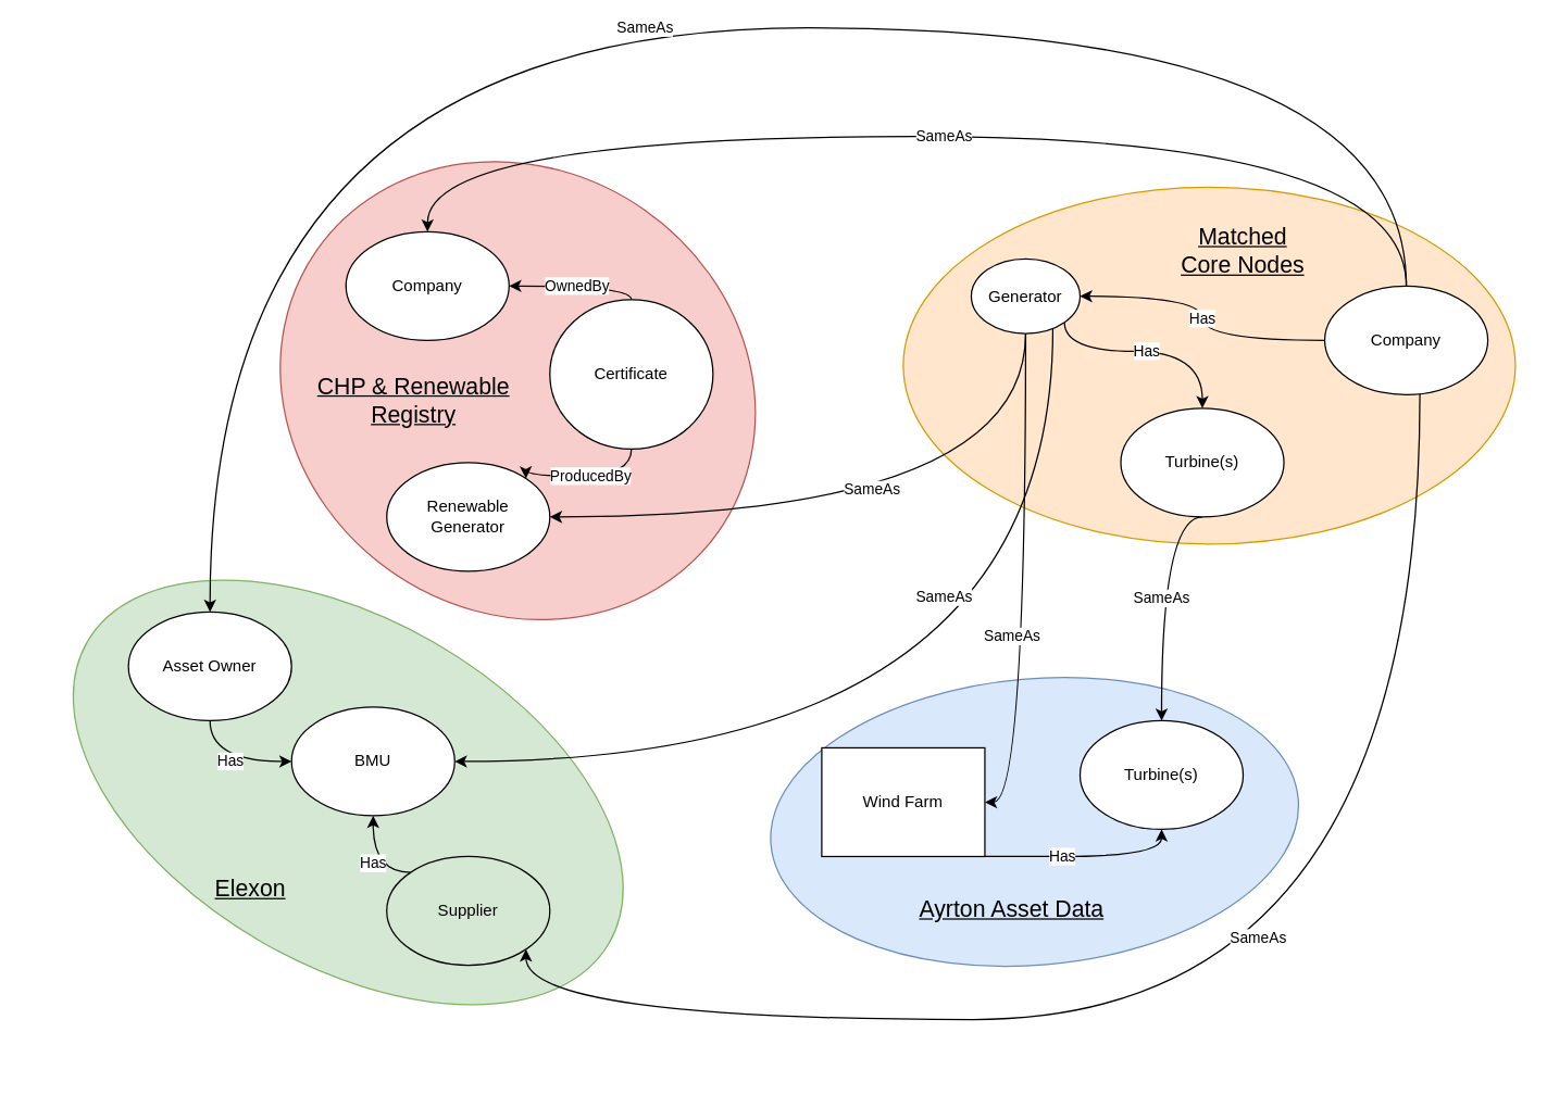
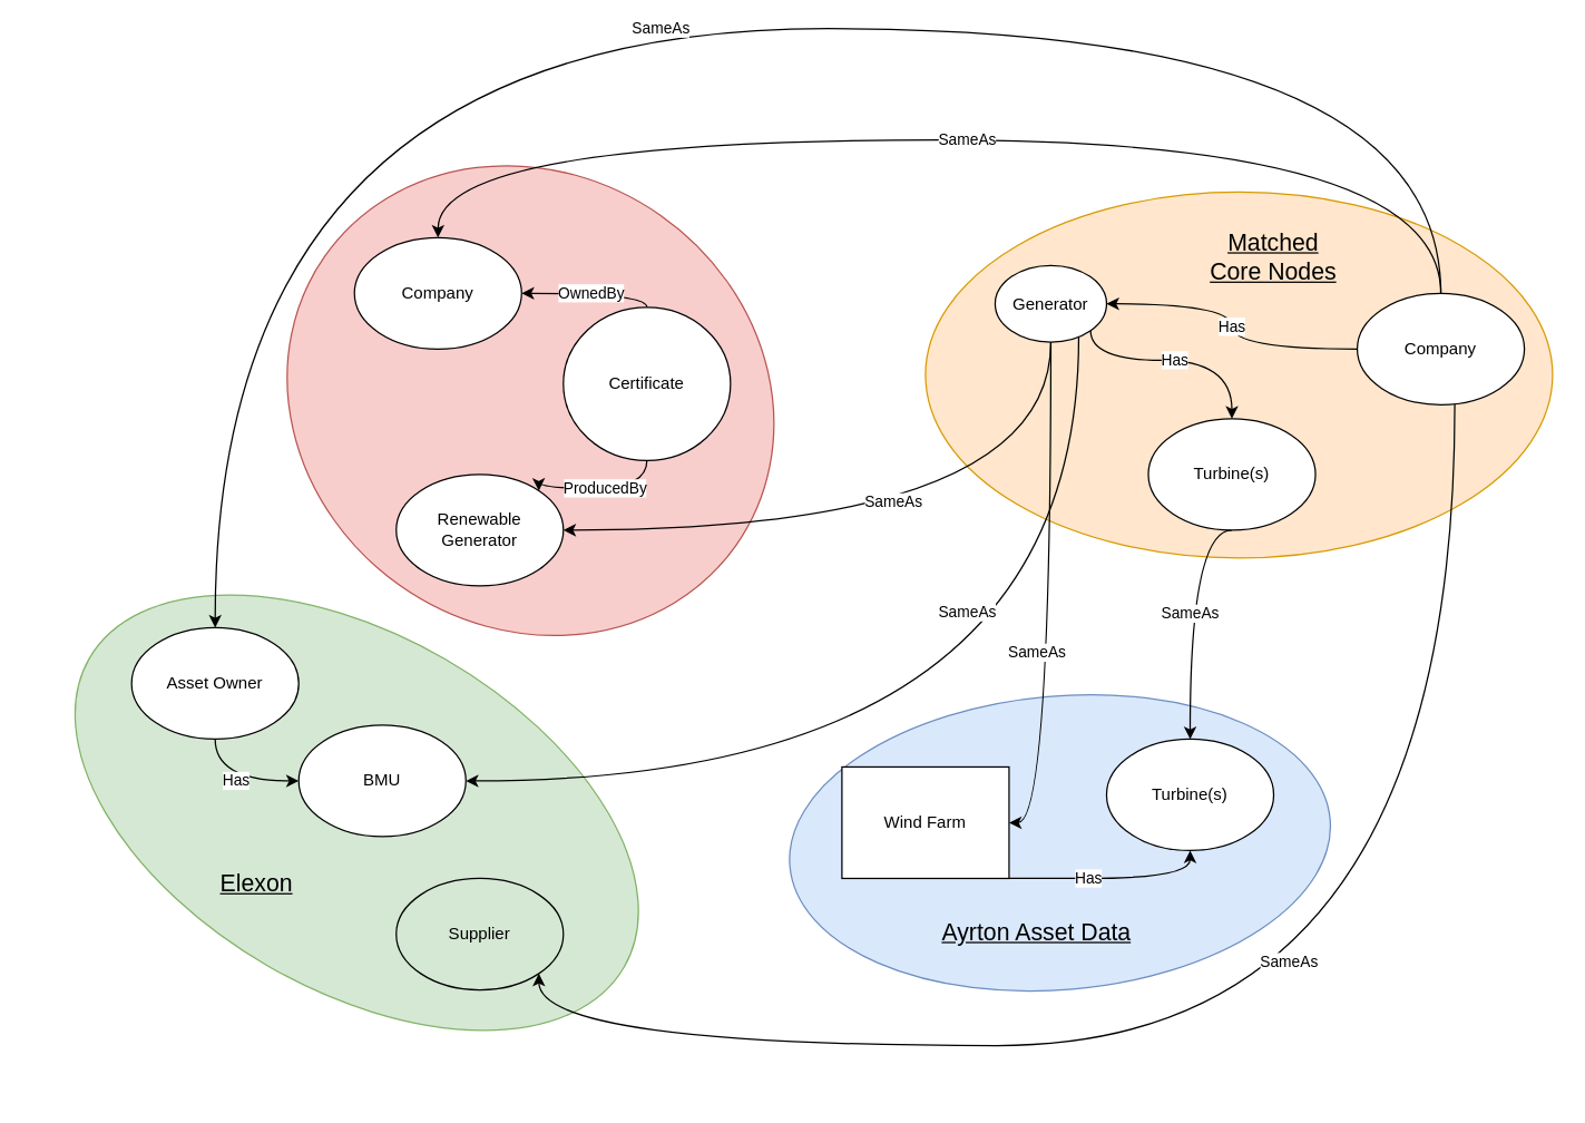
  <mxCell id="0" />
  <mxCell id="1" parent="0" />
  <mxCell id="2" value="" style="ellipse;whiteSpace=wrap;html=1;rotation=0;fillColor=#ffe6cc;strokeColor=#d79b00;" vertex="1" parent="1"><mxGeometry x="650" y="137.27" width="450.23" height="262.73" as="geometry" /></mxCell>
  <mxCell id="3" value="" style="ellipse;whiteSpace=wrap;html=1;rotation=35;fillColor=#f8cecc;strokeColor=#b85450;" vertex="1" parent="1"><mxGeometry x="186" y="124.55" width="360.84" height="324.98" as="geometry" /></mxCell>
  <mxCell id="4" value="" style="ellipse;whiteSpace=wrap;html=1;rotation=-5;fillColor=#dae8fc;strokeColor=#6c8ebf;" vertex="1" parent="1"><mxGeometry x="551.9" y="499.11" width="389.34" height="210.81" as="geometry" /></mxCell>
  <mxCell id="5" value="" style="ellipse;whiteSpace=wrap;html=1;rotation=30;fillColor=#d5e8d4;strokeColor=#82b366;" vertex="1" parent="1"><mxGeometry x="20" y="455.61" width="443.3" height="254.39" as="geometry" /></mxCell>
  <mxCell id="6" value="SameAs" style="edgeStyle=orthogonalEdgeStyle;rounded=0;orthogonalLoop=1;jettySize=auto;html=1;curved=1;exitX=0.5;exitY=1;exitDx=0;exitDy=0;" edge="1" parent="1" source="7" target="10"><mxGeometry relative="1" as="geometry"><Array as="points"><mxPoint x="840" y="380" /></Array></mxGeometry></mxCell>
  <mxCell id="7" value="Turbine(s)" style="ellipse;whiteSpace=wrap;html=1;" vertex="1" parent="1"><mxGeometry x="810" y="300" width="120" height="80" as="geometry" /></mxCell>
  <mxCell id="8" value="Has" style="edgeStyle=orthogonalEdgeStyle;rounded=0;orthogonalLoop=1;jettySize=auto;html=1;exitX=1;exitY=1;exitDx=0;exitDy=0;entryX=0.5;entryY=1;entryDx=0;entryDy=0;curved=1;" edge="1" parent="1" source="9" target="10"><mxGeometry relative="1" as="geometry"><Array as="points"><mxPoint x="692" y="630" /><mxPoint x="840" y="630" /></Array></mxGeometry></mxCell>
  <mxCell id="9" value="Wind Farm" style="whiteSpace=wrap;html=1;rounded=0;" vertex="1" parent="1"><mxGeometry x="590" y="550" width="120" height="80" as="geometry" /></mxCell>
  <mxCell id="10" value="Turbine(s)" style="ellipse;whiteSpace=wrap;html=1;" vertex="1" parent="1"><mxGeometry x="780" y="530" width="120" height="80" as="geometry" /></mxCell>
  <mxCell id="11" value="SameAs" style="edgeStyle=orthogonalEdgeStyle;rounded=0;orthogonalLoop=1;jettySize=auto;html=1;entryX=0.5;entryY=0;entryDx=0;entryDy=0;curved=1;" edge="1" parent="1" source="15" target="25"><mxGeometry relative="1" as="geometry"><Array as="points"><mxPoint x="1020" y="100" /><mxPoint x="300" y="100" /></Array></mxGeometry></mxCell>
  <mxCell id="12" value="SameAs" style="edgeStyle=orthogonalEdgeStyle;rounded=0;orthogonalLoop=1;jettySize=auto;html=1;entryX=0.5;entryY=0;entryDx=0;entryDy=0;curved=1;" edge="1" parent="1" source="15" target="30"><mxGeometry relative="1" as="geometry"><Array as="points"><mxPoint x="1020" y="20" /><mxPoint x="140" y="20" /></Array></mxGeometry></mxCell>
  <mxCell id="13" value="SameAs" style="edgeStyle=orthogonalEdgeStyle;rounded=0;orthogonalLoop=1;jettySize=auto;html=1;entryX=1;entryY=1;entryDx=0;entryDy=0;curved=1;" edge="1" parent="1" source="15" target="28"><mxGeometry x="-0.007" y="-60" relative="1" as="geometry"><Array as="points"><mxPoint x="1030" y="750" /><mxPoint x="372" y="750" /></Array><mxPoint x="1" as="offset" /></mxGeometry></mxCell>
  <mxCell id="14" value="Has" style="edgeStyle=orthogonalEdgeStyle;rounded=0;orthogonalLoop=1;jettySize=auto;html=1;entryX=1;entryY=0.5;entryDx=0;entryDy=0;curved=1;" edge="1" parent="1" source="15" target="21"><mxGeometry relative="1" as="geometry" /></mxCell>
  <mxCell id="15" value="Company" style="ellipse;whiteSpace=wrap;html=1;" vertex="1" parent="1"><mxGeometry x="960" y="210" width="120" height="80" as="geometry" /></mxCell>
  <mxCell id="16" value="SameAs" style="edgeStyle=orthogonalEdgeStyle;rounded=0;orthogonalLoop=1;jettySize=auto;html=1;entryX=0.5;entryY=1;entryDx=0;entryDy=0;curved=1;startArrow=classic;startFill=1;endArrow=none;endFill=0;" edge="1" parent="1" source="17" target="21"><mxGeometry x="-0.021" y="20" relative="1" as="geometry"><mxPoint as="offset" /></mxGeometry></mxCell>
  <mxCell id="17" value="Renewable&lt;br&gt;Generator" style="ellipse;whiteSpace=wrap;html=1;" vertex="1" parent="1"><mxGeometry x="270" y="340" width="120" height="80" as="geometry" /></mxCell>
  <mxCell id="18" value="SameAs" style="edgeStyle=orthogonalEdgeStyle;rounded=0;orthogonalLoop=1;jettySize=auto;html=1;entryX=1;entryY=0.5;entryDx=0;entryDy=0;curved=1;" edge="1" parent="1" source="21" target="26"><mxGeometry x="-0.479" y="-80" relative="1" as="geometry"><Array as="points"><mxPoint x="760" y="560" /></Array><mxPoint as="offset" /></mxGeometry></mxCell>
  <mxCell id="19" value="SameAs" style="edgeStyle=orthogonalEdgeStyle;rounded=0;orthogonalLoop=1;jettySize=auto;html=1;entryX=1;entryY=0.5;entryDx=0;entryDy=0;curved=1;" edge="1" parent="1" source="21" target="9"><mxGeometry x="0.189" y="-10" relative="1" as="geometry"><mxPoint as="offset" /></mxGeometry></mxCell>
  <mxCell id="20" value="Has" style="edgeStyle=orthogonalEdgeStyle;rounded=0;orthogonalLoop=1;jettySize=auto;html=1;exitX=1;exitY=1;exitDx=0;exitDy=0;entryX=0.5;entryY=0;entryDx=0;entryDy=0;curved=1;" edge="1" parent="1" source="21" target="7"><mxGeometry relative="1" as="geometry"><Array as="points"><mxPoint x="870" y="258" /></Array></mxGeometry></mxCell>
  <mxCell id="21" value="Generator" style="ellipse;whiteSpace=wrap;html=1;" vertex="1" parent="1"><mxGeometry x="700" y="190" width="80" height="55" as="geometry" /></mxCell>
  <mxCell id="22" value="ProducedBy" style="edgeStyle=orthogonalEdgeStyle;rounded=0;orthogonalLoop=1;jettySize=auto;html=1;entryX=1;entryY=0;entryDx=0;entryDy=0;curved=1;" edge="1" parent="1" source="24" target="17"><mxGeometry relative="1" as="geometry" /></mxCell>
  <mxCell id="23" value="OwnedBy" style="edgeStyle=orthogonalEdgeStyle;rounded=0;orthogonalLoop=1;jettySize=auto;html=1;entryX=1;entryY=0.5;entryDx=0;entryDy=0;curved=1;" edge="1" parent="1" source="24" target="25"><mxGeometry relative="1" as="geometry"><Array as="points"><mxPoint x="450" y="210" /></Array></mxGeometry></mxCell>
  <mxCell id="24" value="Certificate" style="ellipse;whiteSpace=wrap;html=1;" vertex="1" parent="1"><mxGeometry x="390" y="220" width="120" height="110" as="geometry" /></mxCell>
  <mxCell id="25" value="Company" style="ellipse;whiteSpace=wrap;html=1;" vertex="1" parent="1"><mxGeometry y="170" width="120" height="80" as="geometry" x="240" /></mxCell>
  <mxCell id="26" value="BMU" style="ellipse;whiteSpace=wrap;html=1;" vertex="1" parent="1"><mxGeometry x="200" y="520" width="120" height="80" as="geometry" /></mxCell>
- <mxCell id="27" value="Has" style="edgeStyle=orthogonalEdgeStyle;rounded=0;orthogonalLoop=1;jettySize=auto;html=1;exitX=0;exitY=0;exitDx=0;exitDy=0;entryX=0.5;entryY=1;entryDx=0;entryDy=0;curved=1;" edge="1" parent="1" source="28" target="26"><mxGeometry x="-0.005" relative="1" as="geometry"><Array as="points"><mxPoint x="260" y="642" /></Array><mxPoint as="offset" /></mxGeometry></mxCell>
  <mxCell id="28" value="Supplier" style="ellipse;whiteSpace=wrap;html=1;fillColor=#d5e8d4;" vertex="1" parent="1"><mxGeometry x="270" y="630" width="120" height="80" as="geometry" /></mxCell>
  <mxCell id="29" value="Has" style="edgeStyle=orthogonalEdgeStyle;rounded=0;orthogonalLoop=1;jettySize=auto;html=1;entryX=0;entryY=0.5;entryDx=0;entryDy=0;curved=1;" edge="1" parent="1" source="30" target="26"><mxGeometry relative="1" as="geometry" /></mxCell>
  <mxCell id="30" value="Asset Owner" style="ellipse;whiteSpace=wrap;html=1;" vertex="1" parent="1"><mxGeometry x="80" y="450" width="120" height="80" as="geometry" /></mxCell>
- <mxCell id="31" value="CHP &amp;amp; Renewable&lt;br style=&quot;font-size: 17px;&quot;&gt;Registry" style="text;html=1;align=center;verticalAlign=middle;whiteSpace=wrap;rounded=0;fontStyle=4;fontSize=17;" vertex="1" parent="1"><mxGeometry x="210" y="260" width="160" height="70" as="geometry" /></mxCell>
  <mxCell id="32" value="Matched &lt;br&gt;Core Nodes" style="text;html=1;align=center;verticalAlign=middle;whiteSpace=wrap;rounded=0;fontStyle=4;fontSize=17;" vertex="1" parent="1"><mxGeometry x="820" y="150" width="160" height="70" as="geometry" /></mxCell>
- <mxCell id="33" value="Elexon" style="text;html=1;align=center;verticalAlign=middle;whiteSpace=wrap;rounded=0;fontStyle=4;fontSize=17;" vertex="1" parent="1"><mxGeometry x="90" y="620" width="160" height="70" as="geometry" /></mxCell>
+ <mxCell id="33" value="Elexon" style="text;html=1;align=center;verticalAlign=middle;whiteSpace=wrap;rounded=0;fontStyle=4;fontSize=17;" vertex="1" parent="1"><mxGeometry x="90" y="600" width="160" height="70" as="geometry" /></mxCell>
  <mxCell id="34" value="Ayrton Asset Data" style="text;html=1;align=center;verticalAlign=middle;whiteSpace=wrap;rounded=0;fontStyle=4;fontSize=17;" vertex="1" parent="1"><mxGeometry x="650" y="635" width="160" height="70" as="geometry" /></mxCell>
